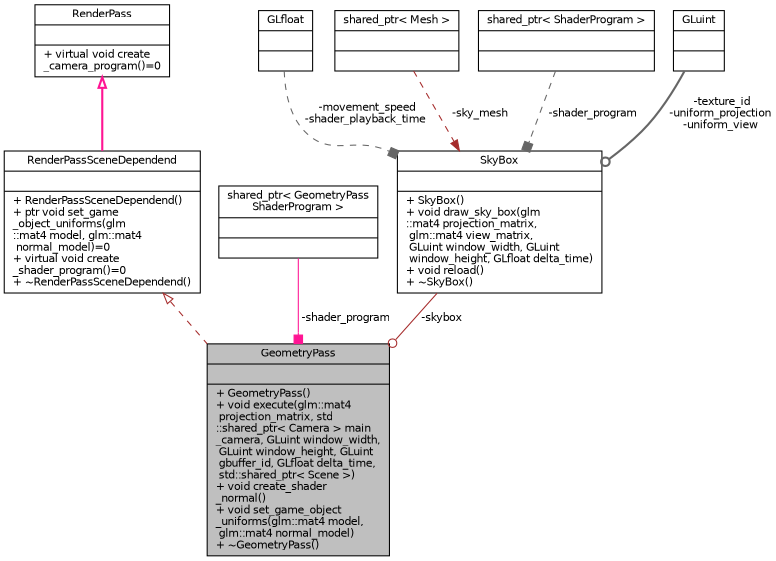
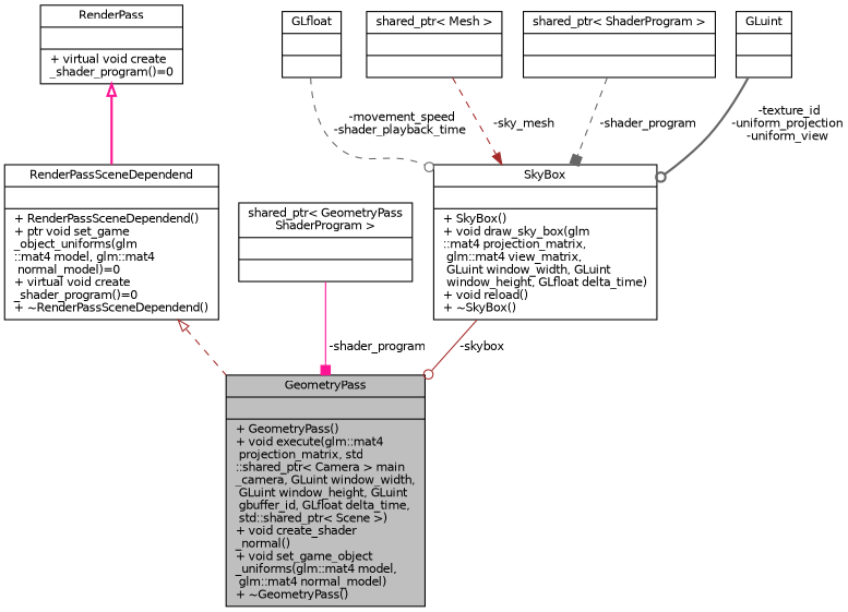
  digraph {
    node [color=black fontname=Helvetica fontsize=10 shape=record]
    edge [color=brown fontname=Helvetica fontsize=10 labelfontname=Helvetica labelfontsize=10 style=dashed arrowhead=odot]
    n1 [fillcolor=grey75 fontcolor=black height=0.2 label="{GeometryPass\n||+  GeometryPass()\l+ void execute(glm::mat4\l projection_matrix, std\l::shared_ptr\< Camera \> main\l_camera, GLuint window_width,\l GLuint window_height, GLuint\l gbuffer_id, GLfloat delta_time,\l std::shared_ptr\< Scene \>)\l+ void create_shader\l_normal()\l+ void set_game_object\l_uniforms(glm::mat4 model,\l glm::mat4 normal_model)\l+  ~GeometryPass()\l}" style=filled width=0.4]
    n2 [height=0.2 label="{RenderPassSceneDependend\n||+  RenderPassSceneDependend()\l+ ptr void set_game\l_object_uniforms(glm\l::mat4 model, glm::mat4\l normal_model)=0\l+ virtual void create\l_shader_program()=0\l+  ~RenderPassSceneDependend()\l}" width=0.4]
-   n3 [height=0.2 label="{RenderPass\n||+ virtual void create\l_camera_program()=0\l}" width=0.4]
+   n3 [height=0.2 label="{RenderPass\n||+ virtual void create\l_shader_program()=0\l}" width=0.4]
    n4 [height=0.2 label="{shared_ptr\< GeometryPass\lShaderProgram \>\n||}" width=0.4]
    n5 [height=0.2 label="{SkyBox\n||+  SkyBox()\l+ void draw_sky_box(glm\l::mat4 projection_matrix,\l glm::mat4 view_matrix,\l GLuint window_width, GLuint\l window_height, GLfloat delta_time)\l+ void reload()\l+  ~SkyBox()\l}" width=0.4]
    n6 [height=0.2 label="{GLfloat\n||}" width=0.4]
    n7 [height=0.2 label="{shared_ptr\< Mesh \>\n||}" width=0.4]
    n8 [height=0.2 label="{shared_ptr\< ShaderProgram \>\n||}" width=0.4]
    n9 [height=0.2 label="{GLuint\n||}" width=0.4]
    n2 -> n1 [arrowtail=onormal dir=back arrowhead=""]
    n3 -> n2 [arrowtail=onormal color=deeppink dir=back style=bold arrowhead=""]
    n4 -> n1 [arrowhead=box color=deeppink label=" -shader_program" style=solid]
    n5 -> n1 [label=" -skybox" style=solid]
-   n6 -> n5 [arrowhead=box color=gray40 label=" -movement_speed\n-shader_playback_time"]
+   n6 -> n5 [color=gray40 label=" -movement_speed\n-shader_playback_time"]
    n7 -> n5 [arrowhead=normal label=" -sky_mesh"]
    n8 -> n5 [arrowhead=box color=gray40 label=" -shader_program"]
    n9 -> n5 [color=gray40 label=" -texture_id\n-uniform_projection\n-uniform_view" style=bold]
  }
